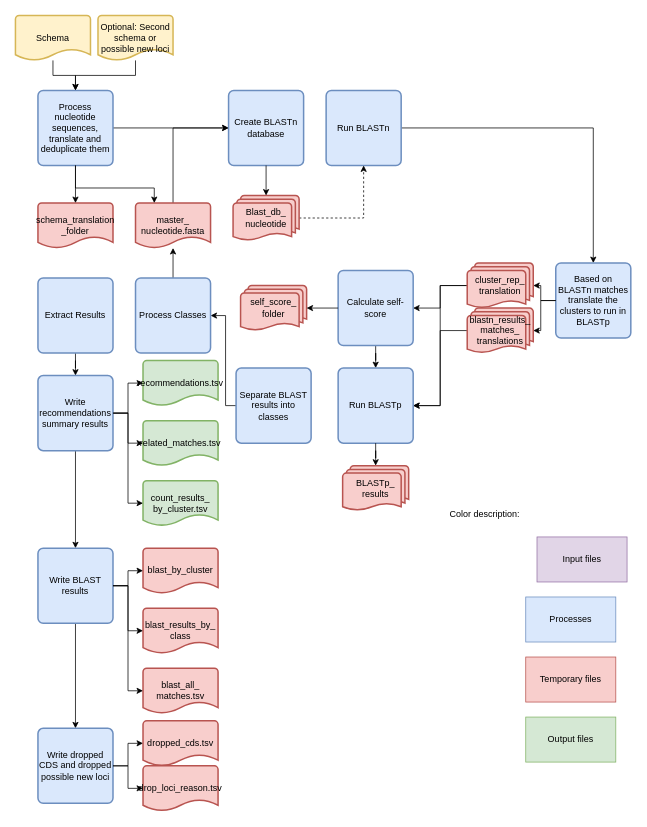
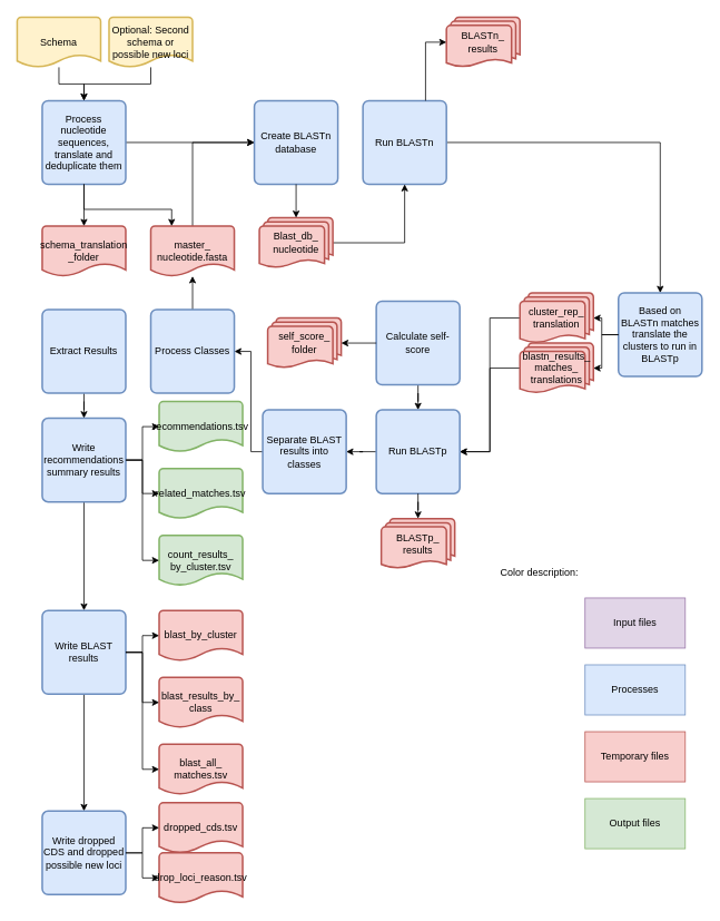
  <mxCell id="0" />
  <mxCell id="1" parent="0" />
  <mxCell id="2" style="edgeStyle=orthogonalEdgeStyle;rounded=0;orthogonalLoop=1;jettySize=auto;html=1;" edge="1" parent="1" source="3" target="11"><mxGeometry relative="1" as="geometry" /></mxCell>
  <mxCell id="3" value="Process nucleotide sequences, translate and deduplicate them" style="rounded=1;whiteSpace=wrap;html=1;absoluteArcSize=1;arcSize=14;strokeWidth=2;fillColor=#dae8fc;strokeColor=#6c8ebf;" vertex="1" parent="1"><mxGeometry x="50" y="120" width="100" height="100" as="geometry" /></mxCell>
  <mxCell id="4" style="edgeStyle=orthogonalEdgeStyle;rounded=0;orthogonalLoop=1;jettySize=auto;html=1;entryX=0.5;entryY=0;entryDx=0;entryDy=0;" edge="1" parent="1" source="5" target="3"><mxGeometry relative="1" as="geometry" /></mxCell>
  <mxCell id="5" value="Schema" style="strokeWidth=2;html=1;shape=mxgraph.flowchart.document2;whiteSpace=wrap;size=0.25;fillColor=#fff2cc;strokeColor=#d6b656;" vertex="1" parent="1"><mxGeometry x="20" y="20" width="100" height="60" as="geometry" /></mxCell>
  <mxCell id="6" value="schema_translation&lt;div&gt;_folder&lt;/div&gt;" style="strokeWidth=2;html=1;shape=mxgraph.flowchart.document2;whiteSpace=wrap;size=0.25;fillColor=#f8cecc;strokeColor=#b85450;" vertex="1" parent="1"><mxGeometry x="50" y="270" width="100" height="60" as="geometry" /></mxCell>
  <mxCell id="7" style="edgeStyle=orthogonalEdgeStyle;rounded=0;orthogonalLoop=1;jettySize=auto;html=1;entryX=0;entryY=0.5;entryDx=0;entryDy=0;" edge="1" parent="1" source="8" target="11"><mxGeometry relative="1" as="geometry"><Array as="points"><mxPoint x="230" y="170" /></Array></mxGeometry></mxCell>
  <mxCell id="8" value="&lt;div&gt;master_&lt;/div&gt;&lt;div&gt;nucleotide.fasta&lt;/div&gt;" style="strokeWidth=2;html=1;shape=mxgraph.flowchart.document2;whiteSpace=wrap;size=0.25;fillColor=#f8cecc;strokeColor=#b85450;" vertex="1" parent="1"><mxGeometry x="180" y="270" width="100" height="60" as="geometry" /></mxCell>
  <mxCell id="9" style="edgeStyle=orthogonalEdgeStyle;rounded=0;orthogonalLoop=1;jettySize=auto;html=1;entryX=0.5;entryY=0;entryDx=0;entryDy=0;entryPerimeter=0;" edge="1" parent="1" source="3" target="6"><mxGeometry relative="1" as="geometry" /></mxCell>
  <mxCell id="10" style="edgeStyle=orthogonalEdgeStyle;rounded=0;orthogonalLoop=1;jettySize=auto;html=1;entryX=0.25;entryY=0;entryDx=0;entryDy=0;entryPerimeter=0;" edge="1" parent="1" source="3" target="8"><mxGeometry relative="1" as="geometry"><Array as="points"><mxPoint x="100" y="250" /><mxPoint x="205" y="250" /></Array></mxGeometry></mxCell>
  <mxCell id="11" value="Create BLASTn database" style="rounded=1;whiteSpace=wrap;html=1;absoluteArcSize=1;arcSize=14;strokeWidth=2;fillColor=#dae8fc;strokeColor=#6c8ebf;" vertex="1" parent="1"><mxGeometry x="304" y="120" width="100" height="100" as="geometry" /></mxCell>
  <mxCell id="12" style="edgeStyle=orthogonalEdgeStyle;rounded=0;orthogonalLoop=1;jettySize=auto;html=1;entryX=0.5;entryY=0;entryDx=0;entryDy=0;" edge="1" parent="1" source="13" target="17"><mxGeometry relative="1" as="geometry" /></mxCell>
  <mxCell id="13" value="Run BLASTn" style="rounded=1;whiteSpace=wrap;html=1;absoluteArcSize=1;arcSize=14;strokeWidth=2;fillColor=#dae8fc;strokeColor=#6c8ebf;" vertex="1" parent="1"><mxGeometry x="434" y="120" width="100" height="100" as="geometry" /></mxCell>
- <mxCell id="14" style="edgeStyle=orthogonalEdgeStyle;rounded=0;orthogonalLoop=1;jettySize=auto;html=1;entryX=0.5;entryY=1;entryDx=0;entryDy=0;dashed=1;" edge="1" parent="1" source="15" target="13"><mxGeometry relative="1" as="geometry" /></mxCell>
+ <mxCell id="14" style="edgeStyle=orthogonalEdgeStyle;rounded=0;orthogonalLoop=1;jettySize=auto;html=1;entryX=0.5;entryY=1;entryDx=0;entryDy=0;" edge="1" parent="1" source="15" target="13"><mxGeometry relative="1" as="geometry" /></mxCell>
  <mxCell id="15" value="Blast_db_&lt;div&gt;nucleotide&lt;/div&gt;" style="strokeWidth=2;html=1;shape=mxgraph.flowchart.multi-document;whiteSpace=wrap;fillColor=#f8cecc;strokeColor=#b85450;" vertex="1" parent="1"><mxGeometry x="310" y="260" width="88" height="60" as="geometry" /></mxCell>
  <mxCell id="16" style="edgeStyle=orthogonalEdgeStyle;rounded=0;orthogonalLoop=1;jettySize=auto;html=1;entryX=0.5;entryY=0;entryDx=0;entryDy=0;entryPerimeter=0;" edge="1" parent="1" source="11" target="15"><mxGeometry relative="1" as="geometry" /></mxCell>
  <mxCell id="17" value="Based on BLASTn matches translate the clusters to run in BLASTp" style="rounded=1;whiteSpace=wrap;html=1;absoluteArcSize=1;arcSize=14;strokeWidth=2;fillColor=#dae8fc;strokeColor=#6c8ebf;" vertex="1" parent="1"><mxGeometry x="740" y="350" width="100" height="100" as="geometry" /></mxCell>
+ <mxCell id="18" value="BLASTn_&lt;div&gt;results&lt;/div&gt;" style="strokeWidth=2;html=1;shape=mxgraph.flowchart.multi-document;whiteSpace=wrap;fillColor=#f8cecc;strokeColor=#b85450;" vertex="1" parent="1"><mxGeometry x="534" y="20" width="88" height="60" as="geometry" /></mxCell>
+ <mxCell id="19" style="edgeStyle=orthogonalEdgeStyle;rounded=0;orthogonalLoop=1;jettySize=auto;html=1;exitX=0.75;exitY=0;exitDx=0;exitDy=0;entryX=0;entryY=0.5;entryDx=0;entryDy=0;entryPerimeter=0;" edge="1" parent="1" source="13" target="18"><mxGeometry relative="1" as="geometry" /></mxCell>
  <mxCell id="20" style="edgeStyle=orthogonalEdgeStyle;rounded=0;orthogonalLoop=1;jettySize=auto;html=1;entryX=1;entryY=0.5;entryDx=0;entryDy=0;" edge="1" parent="1" source="21" target="30"><mxGeometry relative="1" as="geometry" /></mxCell>
  <mxCell id="21" value="blastn_results_&lt;div&gt;matches_&lt;/div&gt;&lt;div&gt;translations&lt;/div&gt;" style="strokeWidth=2;html=1;shape=mxgraph.flowchart.multi-document;whiteSpace=wrap;fillColor=#f8cecc;strokeColor=#b85450;" vertex="1" parent="1"><mxGeometry x="622" y="410" width="88" height="60" as="geometry" /></mxCell>
- <mxCell id="22" style="edgeStyle=orthogonalEdgeStyle;rounded=0;orthogonalLoop=1;jettySize=auto;html=1;entryX=1;entryY=0.5;entryDx=0;entryDy=0;" edge="1" parent="1" source="24" target="26"><mxGeometry relative="1" as="geometry" /></mxCell>
  <mxCell id="23" style="edgeStyle=orthogonalEdgeStyle;rounded=0;orthogonalLoop=1;jettySize=auto;html=1;entryX=1;entryY=0.5;entryDx=0;entryDy=0;" edge="1" parent="1" source="24" target="30"><mxGeometry relative="1" as="geometry" /></mxCell>
  <mxCell id="24" value="cluster_rep_&lt;div&gt;translation&lt;/div&gt;" style="strokeWidth=2;html=1;shape=mxgraph.flowchart.multi-document;whiteSpace=wrap;fillColor=#f8cecc;strokeColor=#b85450;" vertex="1" parent="1"><mxGeometry x="622" y="350" width="88" height="60" as="geometry" /></mxCell>
  <mxCell id="25" style="edgeStyle=orthogonalEdgeStyle;rounded=0;orthogonalLoop=1;jettySize=auto;html=1;entryX=0.5;entryY=0;entryDx=0;entryDy=0;" edge="1" parent="1" source="26" target="30"><mxGeometry relative="1" as="geometry" /></mxCell>
  <mxCell id="26" value="Calculate self-score" style="rounded=1;whiteSpace=wrap;html=1;absoluteArcSize=1;arcSize=14;strokeWidth=2;fillColor=#dae8fc;strokeColor=#6c8ebf;" vertex="1" parent="1"><mxGeometry x="450" y="360" width="100" height="100" as="geometry" /></mxCell>
  <mxCell id="27" style="edgeStyle=orthogonalEdgeStyle;rounded=0;orthogonalLoop=1;jettySize=auto;html=1;entryX=1;entryY=0.5;entryDx=0;entryDy=0;entryPerimeter=0;" edge="1" parent="1" source="17" target="24"><mxGeometry relative="1" as="geometry" /></mxCell>
  <mxCell id="28" style="edgeStyle=orthogonalEdgeStyle;rounded=0;orthogonalLoop=1;jettySize=auto;html=1;entryX=1;entryY=0.5;entryDx=0;entryDy=0;entryPerimeter=0;" edge="1" parent="1" source="17" target="21"><mxGeometry relative="1" as="geometry" /></mxCell>
+ <mxCell id="29" style="edgeStyle=orthogonalEdgeStyle;rounded=0;orthogonalLoop=1;jettySize=auto;html=1;entryX=1;entryY=0.5;entryDx=0;entryDy=0;" edge="1" parent="1" source="30" target="35"><mxGeometry relative="1" as="geometry" /></mxCell>
  <mxCell id="30" value="Run BLASTp" style="rounded=1;whiteSpace=wrap;html=1;absoluteArcSize=1;arcSize=14;strokeWidth=2;fillColor=#dae8fc;strokeColor=#6c8ebf;" vertex="1" parent="1"><mxGeometry x="450" y="490" width="100" height="100" as="geometry" /></mxCell>
  <mxCell id="31" value="self_score_&lt;div&gt;folder&lt;/div&gt;" style="strokeWidth=2;html=1;shape=mxgraph.flowchart.multi-document;whiteSpace=wrap;fillColor=#f8cecc;strokeColor=#b85450;" vertex="1" parent="1"><mxGeometry x="320" y="380" width="88" height="60" as="geometry" /></mxCell>
  <mxCell id="32" style="edgeStyle=orthogonalEdgeStyle;rounded=0;orthogonalLoop=1;jettySize=auto;html=1;entryX=1;entryY=0.5;entryDx=0;entryDy=0;entryPerimeter=0;" edge="1" parent="1" source="26" target="31"><mxGeometry relative="1" as="geometry" /></mxCell>
  <mxCell id="33" value="BLASTp_&lt;div&gt;results&lt;/div&gt;" style="strokeWidth=2;html=1;shape=mxgraph.flowchart.multi-document;whiteSpace=wrap;fillColor=#f8cecc;strokeColor=#b85450;" vertex="1" parent="1"><mxGeometry x="456" y="620" width="88" height="60" as="geometry" /></mxCell>
  <mxCell id="34" style="edgeStyle=orthogonalEdgeStyle;rounded=0;orthogonalLoop=1;jettySize=auto;html=1;entryX=1;entryY=0.5;entryDx=0;entryDy=0;" edge="1" parent="1" source="35" target="38"><mxGeometry relative="1" as="geometry"><Array as="points"><mxPoint x="300" y="540" /><mxPoint x="300" y="420" /></Array></mxGeometry></mxCell>
  <mxCell id="35" value="Separate BLAST results into classes" style="rounded=1;whiteSpace=wrap;html=1;absoluteArcSize=1;arcSize=14;strokeWidth=2;fillColor=#dae8fc;strokeColor=#6c8ebf;" vertex="1" parent="1"><mxGeometry x="314" y="490" width="100" height="100" as="geometry" /></mxCell>
  <mxCell id="36" style="edgeStyle=orthogonalEdgeStyle;rounded=0;orthogonalLoop=1;jettySize=auto;html=1;entryX=0.5;entryY=0;entryDx=0;entryDy=0;entryPerimeter=0;" edge="1" parent="1" source="30" target="33"><mxGeometry relative="1" as="geometry" /></mxCell>
  <mxCell id="37" style="edgeStyle=orthogonalEdgeStyle;rounded=0;orthogonalLoop=1;jettySize=auto;html=1;" edge="1" parent="1" source="38" target="8"><mxGeometry relative="1" as="geometry" /></mxCell>
  <mxCell id="38" value="Process Classes" style="rounded=1;whiteSpace=wrap;html=1;absoluteArcSize=1;arcSize=14;strokeWidth=2;fillColor=#dae8fc;strokeColor=#6c8ebf;" vertex="1" parent="1"><mxGeometry x="180" y="370" width="100" height="100" as="geometry" /></mxCell>
  <mxCell id="39" style="edgeStyle=orthogonalEdgeStyle;rounded=0;orthogonalLoop=1;jettySize=auto;html=1;entryX=0.5;entryY=0;entryDx=0;entryDy=0;" edge="1" parent="1" source="40" target="43"><mxGeometry relative="1" as="geometry" /></mxCell>
  <mxCell id="40" value="Extract Results" style="rounded=1;whiteSpace=wrap;html=1;absoluteArcSize=1;arcSize=14;strokeWidth=2;fillColor=#dae8fc;strokeColor=#6c8ebf;" vertex="1" parent="1"><mxGeometry x="50" y="370" width="100" height="100" as="geometry" /></mxCell>
  <mxCell id="41" style="edgeStyle=orthogonalEdgeStyle;rounded=0;orthogonalLoop=1;jettySize=auto;html=1;" edge="1" parent="1" source="43" target="44"><mxGeometry relative="1" as="geometry" /></mxCell>
  <mxCell id="42" style="edgeStyle=orthogonalEdgeStyle;rounded=0;orthogonalLoop=1;jettySize=auto;html=1;entryX=0.5;entryY=0;entryDx=0;entryDy=0;" edge="1" parent="1" source="43" target="50"><mxGeometry relative="1" as="geometry" /></mxCell>
  <mxCell id="43" value="Write recommendations summary results" style="rounded=1;whiteSpace=wrap;html=1;absoluteArcSize=1;arcSize=14;strokeWidth=2;fillColor=#dae8fc;strokeColor=#6c8ebf;" vertex="1" parent="1"><mxGeometry x="50" y="500" width="100" height="100" as="geometry" /></mxCell>
  <mxCell id="44" value="recommendations.tsv" style="strokeWidth=2;html=1;shape=mxgraph.flowchart.document2;whiteSpace=wrap;size=0.25;fillColor=#d5e8d4;strokeColor=#82b366;" vertex="1" parent="1"><mxGeometry x="190" y="480" width="100" height="60" as="geometry" /></mxCell>
  <mxCell id="45" value="related_matches.tsv" style="strokeWidth=2;html=1;shape=mxgraph.flowchart.document2;whiteSpace=wrap;size=0.25;fillColor=#d5e8d4;strokeColor=#82b366;" vertex="1" parent="1"><mxGeometry x="190" y="560" width="100" height="60" as="geometry" /></mxCell>
  <mxCell id="46" style="edgeStyle=orthogonalEdgeStyle;rounded=0;orthogonalLoop=1;jettySize=auto;html=1;entryX=0;entryY=0.5;entryDx=0;entryDy=0;entryPerimeter=0;" edge="1" parent="1" source="43" target="45"><mxGeometry relative="1" as="geometry" /></mxCell>
  <mxCell id="47" value="count_results_&lt;div&gt;by_cluster.tsv&lt;/div&gt;" style="strokeWidth=2;html=1;shape=mxgraph.flowchart.document2;whiteSpace=wrap;size=0.25;fillColor=#d5e8d4;strokeColor=#82b366;" vertex="1" parent="1"><mxGeometry x="190" y="640" width="100" height="60" as="geometry" /></mxCell>
  <mxCell id="48" style="edgeStyle=orthogonalEdgeStyle;rounded=0;orthogonalLoop=1;jettySize=auto;html=1;entryX=0;entryY=0.5;entryDx=0;entryDy=0;entryPerimeter=0;" edge="1" parent="1" source="43" target="47"><mxGeometry relative="1" as="geometry" /></mxCell>
  <mxCell id="49" style="edgeStyle=orthogonalEdgeStyle;rounded=0;orthogonalLoop=1;jettySize=auto;html=1;entryX=0.5;entryY=0;entryDx=0;entryDy=0;" edge="1" parent="1" source="50" target="57"><mxGeometry relative="1" as="geometry" /></mxCell>
  <mxCell id="50" value="Write BLAST results" style="rounded=1;whiteSpace=wrap;html=1;absoluteArcSize=1;arcSize=14;strokeWidth=2;fillColor=#dae8fc;strokeColor=#6c8ebf;" vertex="1" parent="1"><mxGeometry x="50" y="730" width="100" height="100" as="geometry" /></mxCell>
  <mxCell id="51" value="blast_by_cluster" style="strokeWidth=2;html=1;shape=mxgraph.flowchart.document2;whiteSpace=wrap;size=0.25;fillColor=#f8cecc;strokeColor=#b85450;" vertex="1" parent="1"><mxGeometry x="190" y="730" width="100" height="60" as="geometry" /></mxCell>
  <mxCell id="52" value="blast_results_by_&lt;div&gt;class&lt;/div&gt;" style="strokeWidth=2;html=1;shape=mxgraph.flowchart.document2;whiteSpace=wrap;size=0.25;fillColor=#f8cecc;strokeColor=#b85450;" vertex="1" parent="1"><mxGeometry x="190" y="810" width="100" height="60" as="geometry" /></mxCell>
  <mxCell id="53" value="blast_all_&lt;div&gt;matches.tsv&lt;/div&gt;" style="strokeWidth=2;html=1;shape=mxgraph.flowchart.document2;whiteSpace=wrap;size=0.25;fillColor=#f8cecc;strokeColor=#b85450;" vertex="1" parent="1"><mxGeometry x="190" y="890" width="100" height="60" as="geometry" /></mxCell>
  <mxCell id="54" style="edgeStyle=orthogonalEdgeStyle;rounded=0;orthogonalLoop=1;jettySize=auto;html=1;entryX=0;entryY=0.5;entryDx=0;entryDy=0;entryPerimeter=0;" edge="1" parent="1" source="50" target="51"><mxGeometry relative="1" as="geometry" /></mxCell>
  <mxCell id="55" style="edgeStyle=orthogonalEdgeStyle;rounded=0;orthogonalLoop=1;jettySize=auto;html=1;entryX=0;entryY=0.5;entryDx=0;entryDy=0;entryPerimeter=0;" edge="1" parent="1" source="50" target="52"><mxGeometry relative="1" as="geometry" /></mxCell>
  <mxCell id="56" style="edgeStyle=orthogonalEdgeStyle;rounded=0;orthogonalLoop=1;jettySize=auto;html=1;entryX=0;entryY=0.5;entryDx=0;entryDy=0;entryPerimeter=0;" edge="1" parent="1" source="50" target="53"><mxGeometry relative="1" as="geometry" /></mxCell>
  <mxCell id="57" value="Write dropped CDS and dropped possible new loci" style="rounded=1;whiteSpace=wrap;html=1;absoluteArcSize=1;arcSize=14;strokeWidth=2;fillColor=#dae8fc;strokeColor=#6c8ebf;" vertex="1" parent="1"><mxGeometry x="50" y="970" width="100" height="100" as="geometry" /></mxCell>
  <mxCell id="58" value="dropped_cds.tsv" style="strokeWidth=2;html=1;shape=mxgraph.flowchart.document2;whiteSpace=wrap;size=0.25;fillColor=#f8cecc;strokeColor=#b85450;" vertex="1" parent="1"><mxGeometry x="190" y="960" width="100" height="60" as="geometry" /></mxCell>
  <mxCell id="59" style="edgeStyle=orthogonalEdgeStyle;rounded=0;orthogonalLoop=1;jettySize=auto;html=1;entryX=0;entryY=0.5;entryDx=0;entryDy=0;entryPerimeter=0;" edge="1" parent="1" source="57" target="58"><mxGeometry relative="1" as="geometry" /></mxCell>
  <mxCell id="60" value="drop_loci_reason.tsv" style="strokeWidth=2;html=1;shape=mxgraph.flowchart.document2;whiteSpace=wrap;size=0.25;fillColor=#f8cecc;strokeColor=#b85450;" vertex="1" parent="1"><mxGeometry x="190" y="1020" width="100" height="60" as="geometry" /></mxCell>
  <mxCell id="61" style="edgeStyle=orthogonalEdgeStyle;rounded=0;orthogonalLoop=1;jettySize=auto;html=1;entryX=0;entryY=0.5;entryDx=0;entryDy=0;entryPerimeter=0;" edge="1" parent="1" source="57" target="60"><mxGeometry relative="1" as="geometry" /></mxCell>
  <mxCell id="62" value="Processes" style="rounded=0;whiteSpace=wrap;html=1;fillColor=#dae8fc;strokeColor=#6c8ebf;" vertex="1" parent="1"><mxGeometry x="700" y="795" width="120" height="60" as="geometry" /></mxCell>
  <mxCell id="63" value="Temporary files" style="rounded=0;whiteSpace=wrap;html=1;fillColor=#f8cecc;strokeColor=#b85450;" vertex="1" parent="1"><mxGeometry x="700" y="875" width="120" height="60" as="geometry" /></mxCell>
- <mxCell id="64" value="Input files" style="rounded=0;whiteSpace=wrap;html=1;fillColor=#e1d5e7;strokeColor=#9673a6;" vertex="1" parent="1"><mxGeometry x="715" y="715" width="120" height="60" as="geometry" /></mxCell>
+ <mxCell id="64" value="Input files" style="rounded=0;whiteSpace=wrap;html=1;fillColor=#e1d5e7;strokeColor=#9673a6;" vertex="1" parent="1"><mxGeometry x="700" y="715" width="120" height="60" as="geometry" /></mxCell>
  <mxCell id="65" value="Output files" style="rounded=0;whiteSpace=wrap;html=1;fillColor=#d5e8d4;strokeColor=#82b366;" vertex="1" parent="1"><mxGeometry x="700" y="955" width="120" height="60" as="geometry" /></mxCell>
  <mxCell id="66" value="Color description:" style="text;html=1;align=center;verticalAlign=middle;resizable=0;points=[];autosize=1;strokeColor=none;fillColor=none;" vertex="1" parent="1"><mxGeometry x="590" y="670" width="110" height="30" as="geometry" /></mxCell>
  <mxCell id="67" style="edgeStyle=orthogonalEdgeStyle;rounded=0;orthogonalLoop=1;jettySize=auto;html=1;entryX=0.5;entryY=0;entryDx=0;entryDy=0;" edge="1" parent="1" source="68" target="3"><mxGeometry relative="1" as="geometry" /></mxCell>
  <mxCell id="68" value="Optional: Second schema or possible new loci" style="strokeWidth=2;html=1;shape=mxgraph.flowchart.document2;whiteSpace=wrap;size=0.25;fillColor=#fff2cc;strokeColor=#d6b656;" vertex="1" parent="1"><mxGeometry x="130" y="20" width="100" height="60" as="geometry" /></mxCell>
